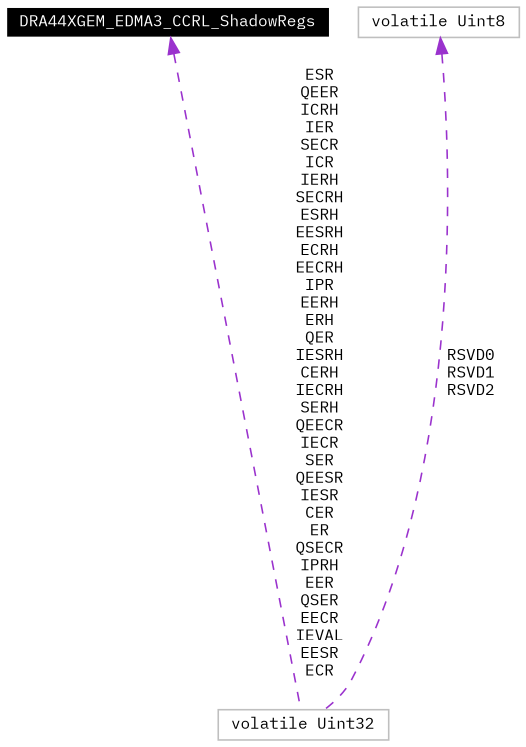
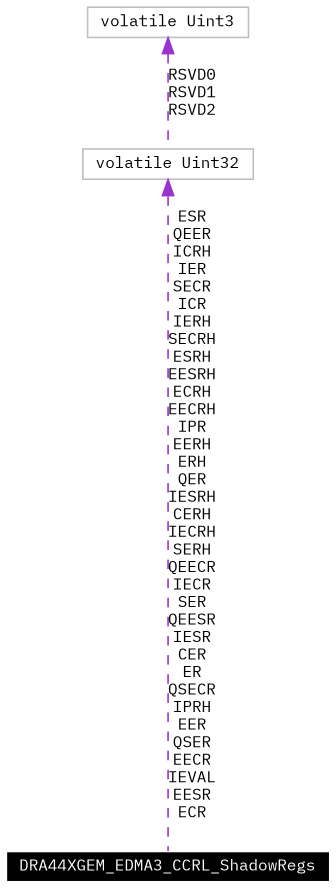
  digraph {
    fontname="IBM Plex Mono"
    node [color=grey75 fillcolor=white fontname="IBM Plex Mono" fontsize=10 shape=record style=filled]
    edge [color=darkorchid3 dir=back fontname="IBM Plex Mono" fontsize=10 labelfontname=Helvetica labelfontsize=10 style=dashed]
    n1 [color=white fillcolor=black fontcolor=white height=0.2 label=DRA44XGEM_EDMA3_CCRL_ShadowRegs width=0.4]
    n2 [height=0.2 label="volatile Uint32" width=0.4]
-   n3 [height=0.2 label="volatile Uint8" width=0.4]
-   n1 -> n2 [label="ESR\nQEER\nICRH\nIER\nSECR\nICR\nIERH\nSECRH\nESRH\nEESRH\nECRH\nEECRH\nIPR\nEERH\nERH\nQER\nIESRH\nCERH\nIECRH\nSERH\nQEECR\nIECR\nSER\nQEESR\nIESR\nCER\nER\nQSECR\nIPRH\nEER\nQSER\nEECR\nIEVAL\nEESR\nECR"]
+   n3 [height=0.2 label="volatile Uint3" width=0.4]
+   n2 -> n1 [label="ESR\nQEER\nICRH\nIER\nSECR\nICR\nIERH\nSECRH\nESRH\nEESRH\nECRH\nEECRH\nIPR\nEERH\nERH\nQER\nIESRH\nCERH\nIECRH\nSERH\nQEECR\nIECR\nSER\nQEESR\nIESR\nCER\nER\nQSECR\nIPRH\nEER\nQSER\nEECR\nIEVAL\nEESR\nECR"]
    n3 -> n2 [label="RSVD0\nRSVD1\nRSVD2"]
  }
